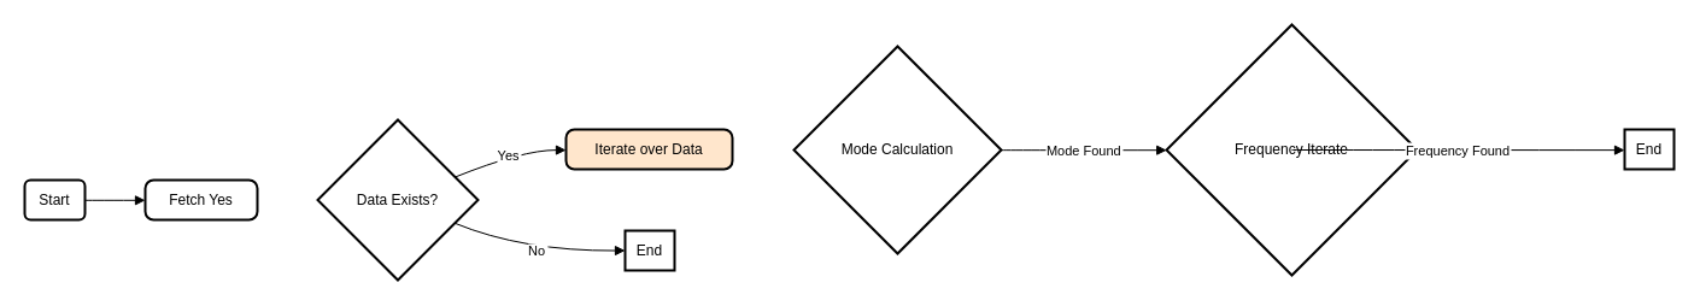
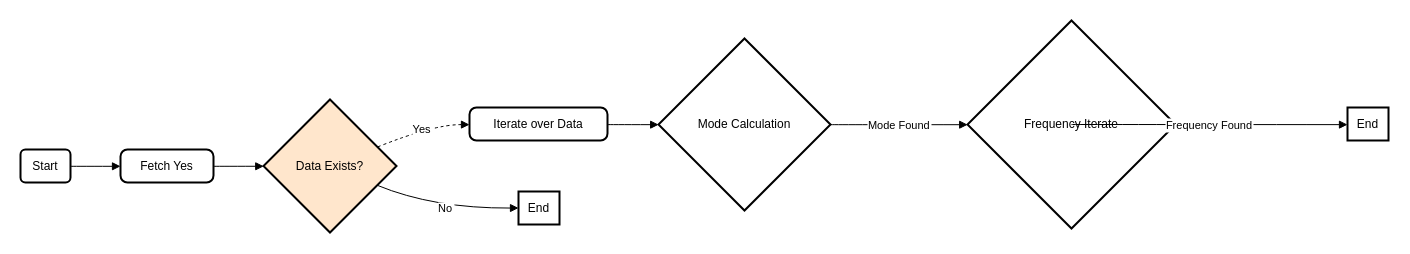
  <mxCell id="0" />
  <mxCell id="1" parent="0" />
  <mxCell id="2" value="Start" style="whiteSpace=wrap;strokeWidth=2;rounded=1;" vertex="1" parent="1"><mxGeometry y="149" width="50" height="33" as="geometry" x="20" /></mxCell>
  <mxCell id="3" value="Fetch Yes" style="rounded=1;absoluteArcSize=1;arcSize=14;whiteSpace=wrap;strokeWidth=2;" vertex="1" parent="1"><mxGeometry x="120" y="149" width="93" height="33" as="geometry" /></mxCell>
- <mxCell id="4" value="Data Exists?" style="rhombus;strokeWidth=2;whiteSpace=wrap;" vertex="1" parent="1"><mxGeometry x="263" y="99" width="133" height="133" as="geometry" /></mxCell>
- <mxCell id="5" value="Iterate over Data" style="rounded=1;absoluteArcSize=1;arcSize=14;whiteSpace=wrap;strokeWidth=2;fillColor=#ffe6cc;" vertex="1" parent="1"><mxGeometry x="469" y="107" width="138" height="33" as="geometry" /></mxCell>
+ <mxCell id="4" value="Data Exists?" style="rhombus;strokeWidth=2;whiteSpace=wrap;fillColor=#ffe6cc;" vertex="1" parent="1"><mxGeometry x="263" y="99" width="133" height="133" as="geometry" /></mxCell>
+ <mxCell id="5" value="Iterate over Data" style="rounded=1;absoluteArcSize=1;arcSize=14;whiteSpace=wrap;strokeWidth=2;" vertex="1" parent="1"><mxGeometry x="469" y="107" width="138" height="33" as="geometry" /></mxCell>
  <mxCell id="6" value="Mode Calculation" style="rhombus;strokeWidth=2;whiteSpace=wrap;" vertex="1" parent="1"><mxGeometry x="658" y="38" width="172" height="172" as="geometry" /></mxCell>
  <mxCell id="7" value="Frequency Iterate" style="rhombus;strokeWidth=2;whiteSpace=wrap;" vertex="1" parent="1"><mxGeometry x="967" width="208" height="208" as="geometry" y="20" /></mxCell>
  <mxCell id="8" value="End" style="whiteSpace=wrap;strokeWidth=2;" vertex="1" parent="1"><mxGeometry x="1347" y="107" width="41" height="33" as="geometry" /></mxCell>
  <mxCell id="9" value="End" style="whiteSpace=wrap;strokeWidth=2;" vertex="1" parent="1"><mxGeometry x="518" y="191" width="41" height="33" as="geometry" /></mxCell>
  <mxCell id="10" value="" style="curved=1;startArrow=none;endArrow=block;exitX=1.001;exitY=0.509;entryX=0.001;entryY=0.509;" edge="1" parent="1" source="2" target="3"><mxGeometry relative="1" as="geometry"><Array as="points" /></mxGeometry></mxCell>
- <mxCell id="12" value="Yes" style="curved=1;startArrow=none;endArrow=block;exitX=1.0;exitY=0.3;entryX=0.003;entryY=0.519;" edge="1" parent="1" source="4" target="5"><mxGeometry relative="1" as="geometry"><Array as="points"><mxPoint x="433" y="124" /></Array></mxGeometry></mxCell>
+ <mxCell id="11" value="" style="curved=1;startArrow=none;endArrow=block;exitX=1.0;exitY=0.509;entryX=-0.0;entryY=0.502;" edge="1" parent="1" source="3" target="4"><mxGeometry relative="1" as="geometry"><Array as="points" /></mxGeometry></mxCell>
+ <mxCell id="12" value="Yes" style="curved=1;startArrow=none;endArrow=block;exitX=1.0;exitY=0.3;entryX=0.003;entryY=0.519;dashed=1;" edge="1" parent="1" source="4" target="5"><mxGeometry relative="1" as="geometry"><Array as="points"><mxPoint x="433" y="124" /></Array></mxGeometry></mxCell>
+ <mxCell id="13" value="" style="curved=1;startArrow=none;endArrow=block;exitX=1.005;exitY=0.519;entryX=-0.002;entryY=0.501;" edge="1" parent="1" source="5" target="6"><mxGeometry relative="1" as="geometry"><Array as="points" /></mxGeometry></mxCell>
  <mxCell id="14" value="Mode Found" style="curved=1;startArrow=none;endArrow=block;exitX=1.0;exitY=0.501;entryX=-0.002;entryY=0.501;" edge="1" parent="1" source="6" target="7"><mxGeometry relative="1" as="geometry"><Array as="points" /></mxGeometry></mxCell>
  <mxCell id="15" value="Frequency Found" style="curved=1;startArrow=none;endArrow=block;exitX=0.999;exitY=0.501;entryX=0.007;entryY=0.519;" edge="1" parent="1" source="7" target="8"><mxGeometry relative="1" as="geometry"><Array as="points" /></mxGeometry></mxCell>
  <mxCell id="16" value="No" style="curved=1;startArrow=none;endArrow=block;exitX=1.0;exitY=0.704;entryX=-0.001;entryY=0.5;" edge="1" parent="1" source="4" target="9"><mxGeometry relative="1" as="geometry"><Array as="points"><mxPoint x="433" y="208" /></Array></mxGeometry></mxCell>
